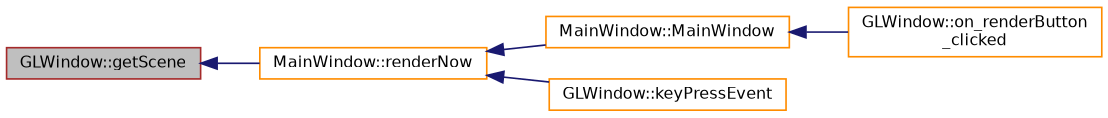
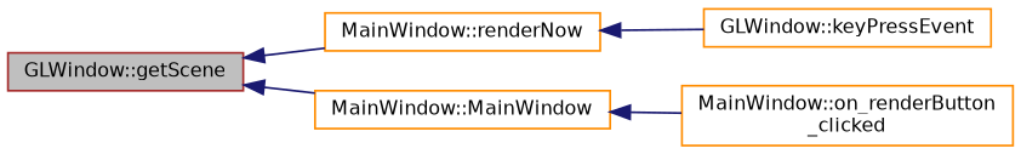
  digraph {
    rankdir=LR
    node [color=darkorange fillcolor=white fontname=Helvetica fontsize=10 shape=record style=filled]
    edge [color=midnightblue dir=back fontname=Helvetica fontsize=10 labelfontname=Helvetica labelfontsize=10 style=solid]
    n1 [color=brown fillcolor=grey75 fontcolor=black height=0.2 label="GLWindow::getScene" width=0.4]
    n2 [height=0.2 label="MainWindow::renderNow" width=0.4]
    n3 [height=0.2 label="MainWindow::MainWindow" width=0.4]
    n4 [height=0.2 label="GLWindow::keyPressEvent" width=0.4]
-   n5 [height=0.2 label="GLWindow::on_renderButton\l_clicked" width=0.4]
+   n5 [height=0.2 label="MainWindow::on_renderButton\l_clicked" width=0.4]
    n1 -> n2
-   n2 -> n3
+   n1 -> n3
    n2 -> n4
    n3 -> n5
  }
